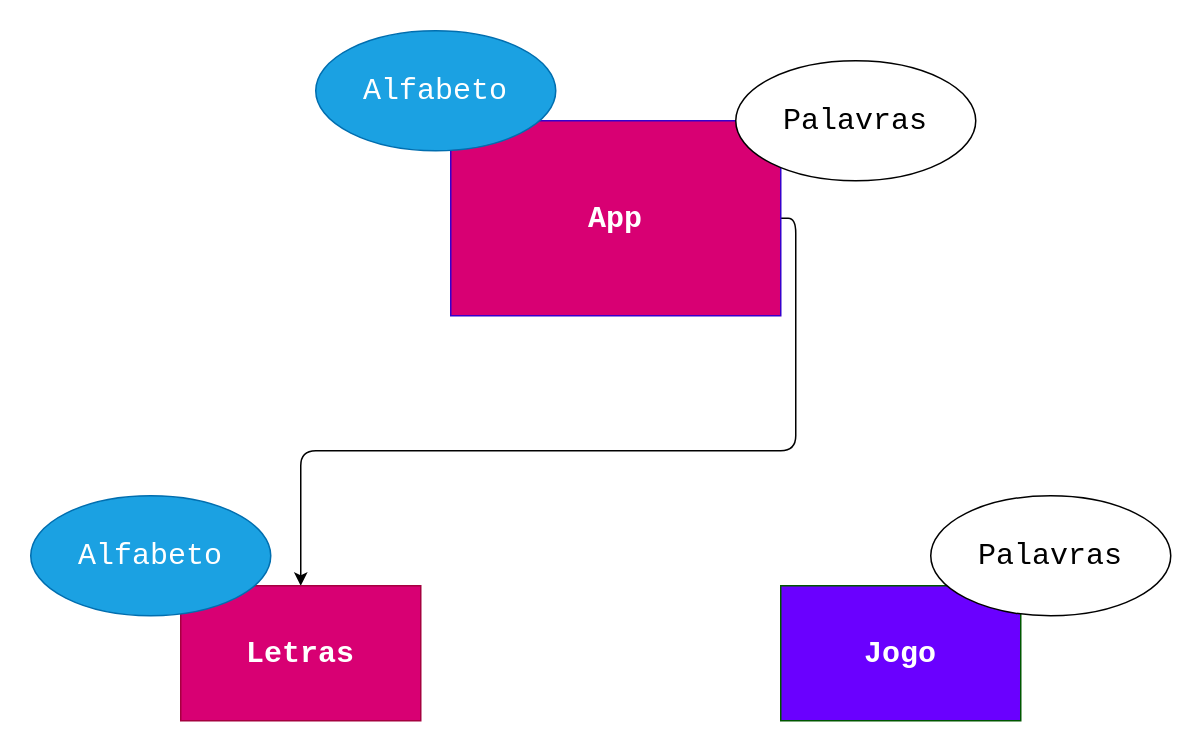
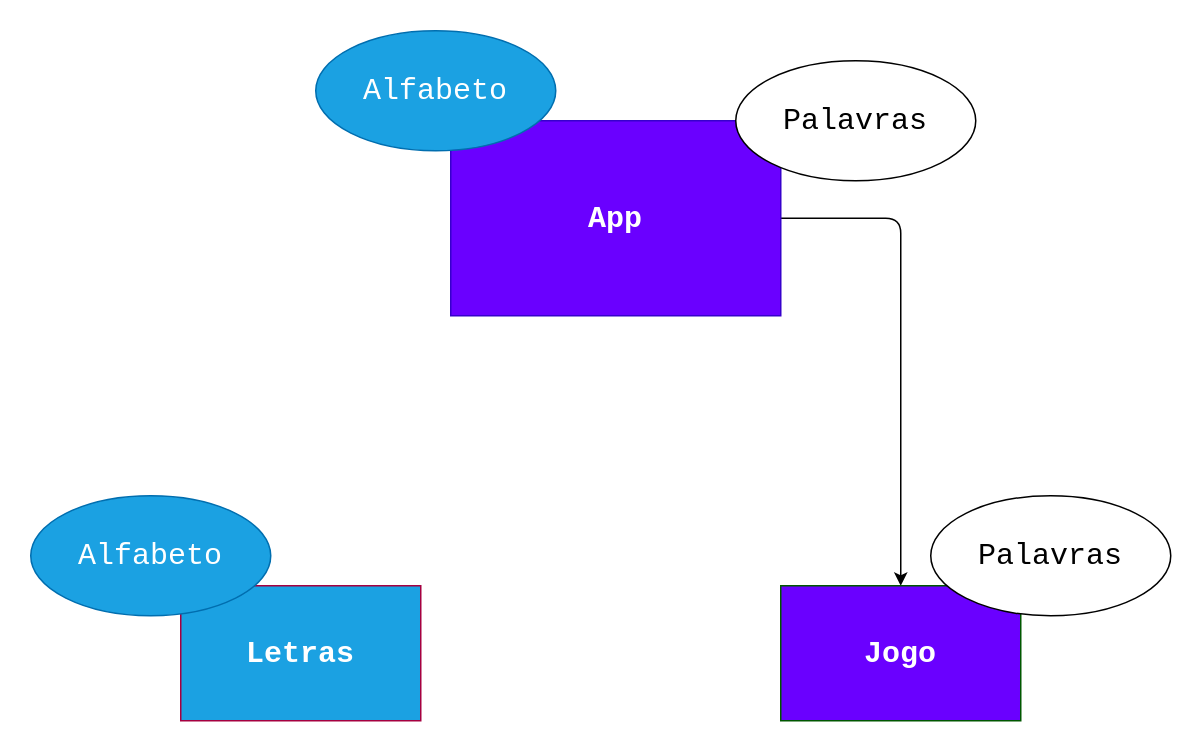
  <mxCell id="0" />
  <mxCell id="1" parent="0" />
- <mxCell id="2" style="edgeStyle=orthogonalEdgeStyle;html=1;fontFamily=Courier New;exitX=1;exitY=0.5;exitDx=0;exitDy=0;" edge="1" parent="1" source="5" target="3"><mxGeometry relative="1" as="geometry"><mxPoint x="490" y="170" as="sourcePoint" /></mxGeometry></mxCell>
- <mxCell id="3" value="&lt;font style=&quot;font-size: 20px;&quot;&gt;Letras&lt;/font&gt;" style="whiteSpace=wrap;html=1;fillStyle=auto;fontFamily=Courier New;fontStyle=1;fillColor=#d80073;fontColor=#ffffff;strokeColor=#A50040;" vertex="1" parent="1"><mxGeometry x="120" y="390" width="160" height="90" as="geometry" /></mxCell>
+ <mxCell id="2" style="edgeStyle=orthogonalEdgeStyle;html=1;fontFamily=Courier New;exitX=1;exitY=0.5;exitDx=0;exitDy=0;" edge="1" parent="1" source="5" target="4"><mxGeometry relative="1" as="geometry"><mxPoint x="490" y="170" as="sourcePoint" /></mxGeometry></mxCell>
+ <mxCell id="3" value="&lt;font style=&quot;font-size: 20px;&quot;&gt;Letras&lt;/font&gt;" style="whiteSpace=wrap;html=1;fillStyle=auto;fontFamily=Courier New;fontStyle=1;fillColor=#1ba1e2;fontColor=#ffffff;strokeColor=#A50040;" vertex="1" parent="1"><mxGeometry x="120" y="390" width="160" height="90" as="geometry" /></mxCell>
  <mxCell id="4" value="&lt;b style=&quot;font-size: 20px;&quot;&gt;Jogo&lt;br&gt;&lt;/b&gt;" style="whiteSpace=wrap;html=1;fillStyle=auto;fontFamily=Courier New;fillColor=#6a00ff;fontColor=#ffffff;strokeColor=#005700;" vertex="1" parent="1"><mxGeometry x="520" y="390" width="160" height="90" as="geometry" /></mxCell>
- <mxCell id="5" value="&lt;b&gt;&lt;font style=&quot;font-size: 20px;&quot;&gt;App&lt;/font&gt;&lt;/b&gt;" style="whiteSpace=wrap;html=1;fillStyle=auto;fontFamily=Courier New;fillColor=#d80073;fontColor=#ffffff;strokeColor=#3700CC;" vertex="1" parent="1"><mxGeometry x="300" y="80" width="220" height="130" as="geometry" /></mxCell>
+ <mxCell id="5" value="&lt;b&gt;&lt;font style=&quot;font-size: 20px;&quot;&gt;App&lt;/font&gt;&lt;/b&gt;" style="whiteSpace=wrap;html=1;fillStyle=auto;fontFamily=Courier New;fillColor=#6a00ff;fontColor=#ffffff;strokeColor=#3700CC;" vertex="1" parent="1"><mxGeometry x="300" y="80" width="220" height="130" as="geometry" /></mxCell>
  <mxCell id="6" value="Palavras" style="ellipse;whiteSpace=wrap;html=1;fillStyle=auto;fontFamily=Courier New;fontSize=20;" vertex="1" parent="1"><mxGeometry x="490" y="40" width="160" height="80" as="geometry" /></mxCell>
  <mxCell id="7" value="Alfabeto" style="ellipse;whiteSpace=wrap;html=1;fillStyle=auto;fontFamily=Courier New;fontSize=20;fillColor=#1ba1e2;fontColor=#ffffff;strokeColor=#006EAF;" vertex="1" parent="1"><mxGeometry x="210" y="20" width="160" height="80" as="geometry" /></mxCell>
  <mxCell id="8" value="Alfabeto" style="ellipse;whiteSpace=wrap;html=1;fillStyle=auto;fontFamily=Courier New;fontSize=20;fillColor=#1ba1e2;fontColor=#ffffff;strokeColor=#006EAF;" vertex="1" parent="1"><mxGeometry x="20" y="330" width="160" height="80" as="geometry" /></mxCell>
  <mxCell id="9" value="Palavras" style="ellipse;whiteSpace=wrap;html=1;fillStyle=auto;fontFamily=Courier New;fontSize=20;" vertex="1" parent="1"><mxGeometry x="620" y="330" width="160" height="80" as="geometry" /></mxCell>
